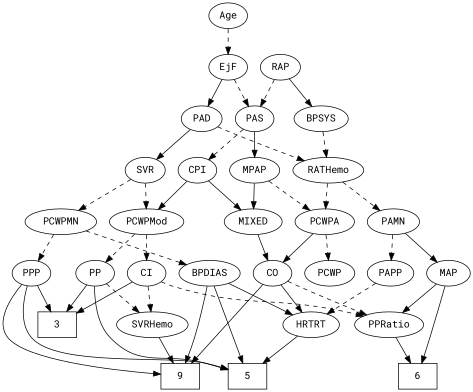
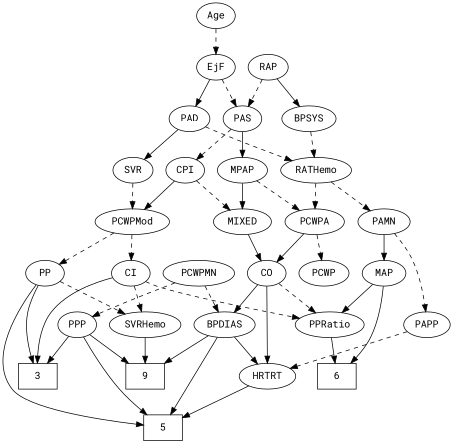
  strict digraph {
    fontname="Roboto Mono"
    node [fontname="Roboto Mono"]
    edge [fontname="Roboto Mono" style=solid]
    n1 [height=0.5 label=6 shape=box width=0.75]
    n2 [height=0.5 label=9 shape=box width=0.75]
    3 [height=0.5 shape=box width=0.75]
    5 [height=0.5 shape=box width=0.75]
    Age [height=0.5 width=0.75]
    EjF [height=0.5 width=0.75]
    PAD [height=0.5 width=0.79437]
    PAS [height=0.5 width=0.75]
    RAP [height=0.5 width=0.77632]
    BPSYS [height=0.5 width=1.0471]
    RATHemo [height=0.5 width=1.3721]
    SVR [height=0.5 width=0.77632]
    MPAP [height=0.5 width=0.97491]
    CPI [height=0.5 width=0.75]
    PCWPA [height=0.5 width=1.1555]
    PAMN [height=0.5 width=1.011]
    PCWPMod [height=0.5 width=1.4443]
    PCWPMN [height=0.5 width=1.3902]
    MIXED [height=0.5 width=1.1193]
    CO [height=0.5 width=0.75]
    PPRatio [height=0.5 width=1.1013]
    HRTRT [height=0.5 width=1.1013]
    PCWP [height=0.5 width=0.97491]
    MAP [height=0.5 width=0.84854]
    PAPP [height=0.5 width=0.88464]
    PP [height=0.5 width=0.75]
    CI [height=0.5 width=0.75]
    BPDIAS [height=0.5 width=1.1735]
    PPP [height=0.5 width=0.75]
    SVRHemo [height=0.5 width=1.3902]
    Age -> EjF [style=dashed]
    EjF -> PAD
    EjF -> PAS [style=dashed]
    PAD -> RATHemo [style=dashed]
    PAD -> SVR
    PAS -> MPAP
    PAS -> CPI [style=dashed]
    RAP -> PAS [style=dashed]
    RAP -> BPSYS
    BPSYS -> RATHemo [style=dashed]
    RATHemo -> PCWPA [style=dashed]
    RATHemo -> PAMN [style=dashed]
    SVR -> PCWPMod [style=dashed]
-   SVR -> PCWPMN [style=dashed]
    MPAP -> PCWPA [style=dashed]
    MPAP -> MIXED
    CPI -> PCWPMod
-   CPI -> MIXED
+   CPI -> MIXED [style=dashed]
    PCWPA -> CO
    PCWPA -> PCWP [style=dashed]
    PAMN -> MAP
    PAMN -> PAPP [style=dashed]
    PCWPMod -> PP [style=dashed]
    PCWPMod -> CI [style=dashed]
    PCWPMN -> BPDIAS [style=dashed]
    PCWPMN -> PPP [style=dashed]
    MIXED -> CO
-   CO -> n2
+   CO -> BPDIAS
    CO -> PPRatio [style=dashed]
    CO -> HRTRT
    PPRatio -> n1
    HRTRT -> 5
    MAP -> n1
    MAP -> PPRatio
    PAPP -> HRTRT [style=dashed]
    PP -> 3
    PP -> 5
    PP -> SVRHemo [style=dashed]
    CI -> 3
    CI -> PPRatio [style=dashed]
    CI -> SVRHemo [style=dashed]
    BPDIAS -> n2
    BPDIAS -> 5
    BPDIAS -> HRTRT
    PPP -> n2
    PPP -> 3
    PPP -> 5
    SVRHemo -> n2
  }
